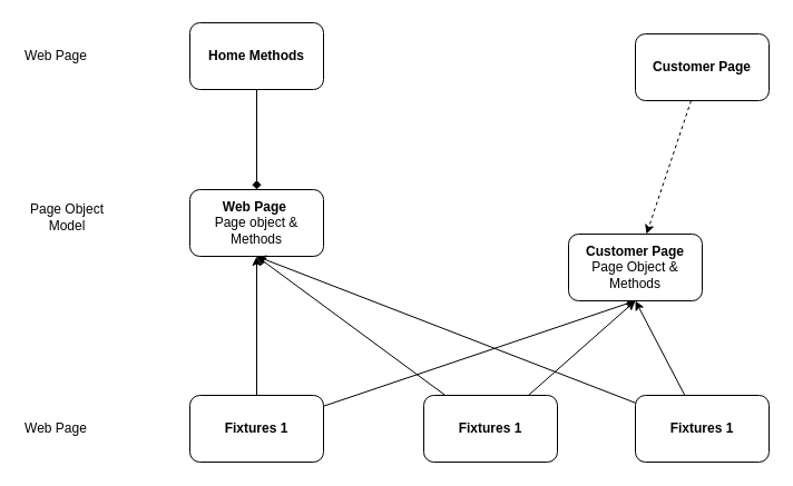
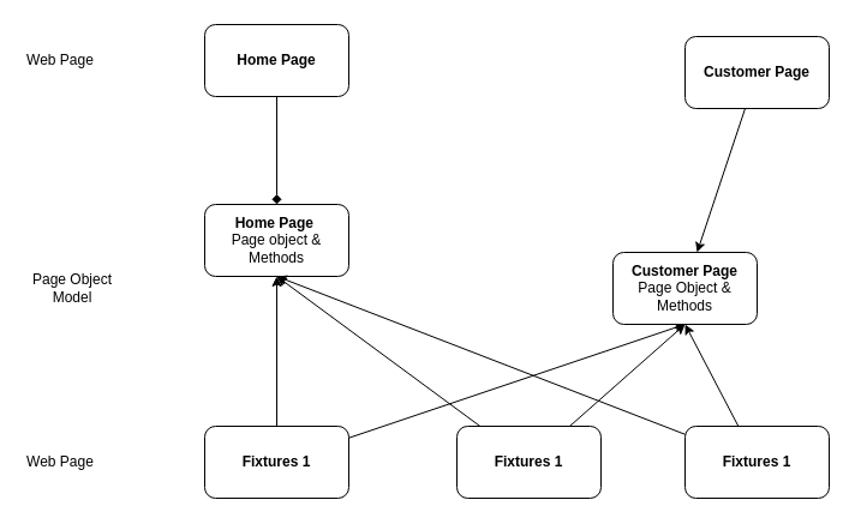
  <mxCell id="0" />
  <mxCell id="1" parent="0" />
  <mxCell id="2" value="" style="edgeStyle=none;html=1;endArrow=diamond;" edge="1" parent="1" source="3" target="7"><mxGeometry relative="1" as="geometry" /></mxCell>
- <mxCell id="3" value="Home Methods" style="rounded=1;whiteSpace=wrap;html=1;fontStyle=1" vertex="1" parent="1"><mxGeometry x="170" y="20" width="120" height="60" as="geometry" /></mxCell>
+ <mxCell id="3" value="Home Page" style="rounded=1;whiteSpace=wrap;html=1;fontStyle=1" vertex="1" parent="1"><mxGeometry x="170" y="20" width="120" height="60" as="geometry" /></mxCell>
  <mxCell id="4" value="Web Page" style="text;html=1;align=center;verticalAlign=middle;whiteSpace=wrap;rounded=0;" vertex="1" parent="1"><mxGeometry x="20" y="35" width="60" height="30" as="geometry" /></mxCell>
- <mxCell id="5" value="Page Object Model" style="text;html=1;align=center;verticalAlign=middle;whiteSpace=wrap;rounded=0;" vertex="1" parent="1"><mxGeometry x="20" y="170" width="80" height="50" as="geometry" /></mxCell>
+ <mxCell id="5" value="Page Object Model" style="text;html=1;align=center;verticalAlign=middle;whiteSpace=wrap;rounded=0;" vertex="1" parent="1"><mxGeometry x="20" y="215" width="80" height="50" as="geometry" /></mxCell>
  <mxCell id="6" value="Web Page" style="text;html=1;align=center;verticalAlign=middle;whiteSpace=wrap;rounded=0;" vertex="1" parent="1"><mxGeometry x="20" y="370" width="60" height="30" as="geometry" /></mxCell>
- <mxCell id="7" value="Web Page&amp;nbsp;&lt;br&gt;&lt;span style=&quot;font-weight: normal;&quot;&gt;Page object &amp;amp; Methods&lt;/span&gt;" style="rounded=1;whiteSpace=wrap;html=1;fontStyle=1" vertex="1" parent="1"><mxGeometry x="170" y="170" width="120" height="60" as="geometry" /></mxCell>
+ <mxCell id="7" value="Home Page&amp;nbsp;&lt;br&gt;&lt;span style=&quot;font-weight: normal;&quot;&gt;Page object &amp;amp; Methods&lt;/span&gt;" style="rounded=1;whiteSpace=wrap;html=1;fontStyle=1" vertex="1" parent="1"><mxGeometry x="170" y="170" width="120" height="60" as="geometry" /></mxCell>
  <mxCell id="8" style="edgeStyle=none;html=1;entryX=0.5;entryY=1;entryDx=0;entryDy=0;" edge="1" parent="1" source="10" target="7"><mxGeometry relative="1" as="geometry" /></mxCell>
  <mxCell id="9" style="edgeStyle=none;html=1;entryX=0.5;entryY=1;entryDx=0;entryDy=0;" edge="1" parent="1" source="10" target="19"><mxGeometry relative="1" as="geometry" /></mxCell>
  <mxCell id="10" value="Fixtures 1" style="rounded=1;whiteSpace=wrap;html=1;fontStyle=1" vertex="1" parent="1"><mxGeometry x="170" y="355" width="120" height="60" as="geometry" /></mxCell>
  <mxCell id="11" style="edgeStyle=none;html=1;entryX=0.5;entryY=1;entryDx=0;entryDy=0;" edge="1" parent="1" source="13" target="7"><mxGeometry relative="1" as="geometry" /></mxCell>
  <mxCell id="12" style="edgeStyle=none;html=1;entryX=0.5;entryY=1;entryDx=0;entryDy=0;" edge="1" parent="1" source="13" target="19"><mxGeometry relative="1" as="geometry" /></mxCell>
  <mxCell id="13" value="&lt;span style=&quot;color: rgb(0, 0, 0);&quot;&gt;Fixtures 1&lt;/span&gt;" style="rounded=1;whiteSpace=wrap;html=1;fontStyle=1" vertex="1" parent="1"><mxGeometry x="380" y="355" width="120" height="60" as="geometry" /></mxCell>
  <mxCell id="14" style="edgeStyle=none;html=1;" edge="1" parent="1" source="16"><mxGeometry relative="1" as="geometry"><mxPoint x="230" y="230" as="targetPoint" /></mxGeometry></mxCell>
  <mxCell id="15" style="edgeStyle=none;html=1;entryX=0.5;entryY=1;entryDx=0;entryDy=0;" edge="1" parent="1" source="16" target="19"><mxGeometry relative="1" as="geometry" /></mxCell>
  <mxCell id="16" value="&lt;span style=&quot;color: rgb(0, 0, 0);&quot;&gt;Fixtures 1&lt;/span&gt;" style="rounded=1;whiteSpace=wrap;html=1;fontStyle=1" vertex="1" parent="1"><mxGeometry x="570" y="355" width="120" height="60" as="geometry" /></mxCell>
- <mxCell id="17" style="edgeStyle=none;html=1;dashed=1;" edge="1" parent="1" source="18" target="19"><mxGeometry relative="1" as="geometry" /></mxCell>
+ <mxCell id="17" style="edgeStyle=none;html=1;" edge="1" parent="1" source="18" target="19"><mxGeometry relative="1" as="geometry" /></mxCell>
  <mxCell id="18" value="Customer Page" style="rounded=1;whiteSpace=wrap;html=1;fontStyle=1" vertex="1" parent="1"><mxGeometry x="570" y="30" width="120" height="60" as="geometry" /></mxCell>
  <mxCell id="19" value="Customer Page &lt;span style=&quot;font-weight: normal;&quot;&gt;Page Object &amp;amp; Methods&lt;/span&gt;" style="rounded=1;whiteSpace=wrap;html=1;fontStyle=1" vertex="1" parent="1"><mxGeometry x="510" y="210" width="120" height="60" as="geometry" /></mxCell>
